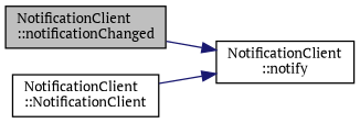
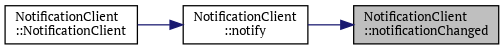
  digraph {
    fontname="PT Serif"
    rankdir=RL
    node [color=black fillcolor=white fontname="PT Serif" fontsize=10 shape=record style=filled]
    edge [color=midnightblue dir=back fontname="PT Serif" fontsize=10 labelfontname=Helvetica labelfontsize=10 style=solid]
    n1 [fillcolor=grey75 fontcolor=black height=0.2 label="NotificationClient\l::notificationChanged" width=0.4]
    n2 [height=0.2 label="NotificationClient\l::notify" width=0.4]
    n3 [height=0.2 label="NotificationClient\l::NotificationClient" width=0.4]
-   n2 -> n1
+   n1 -> n2
    n2 -> n3
  }
